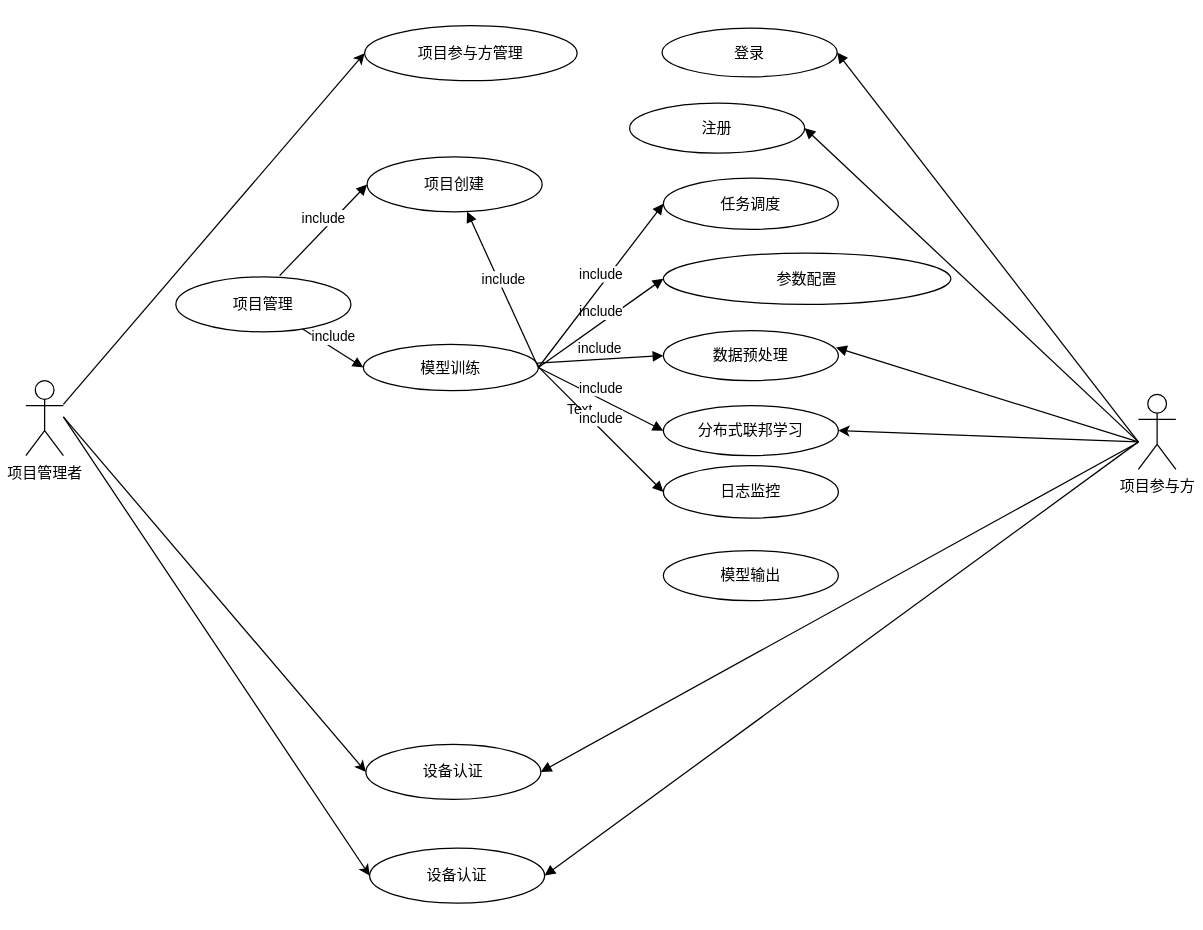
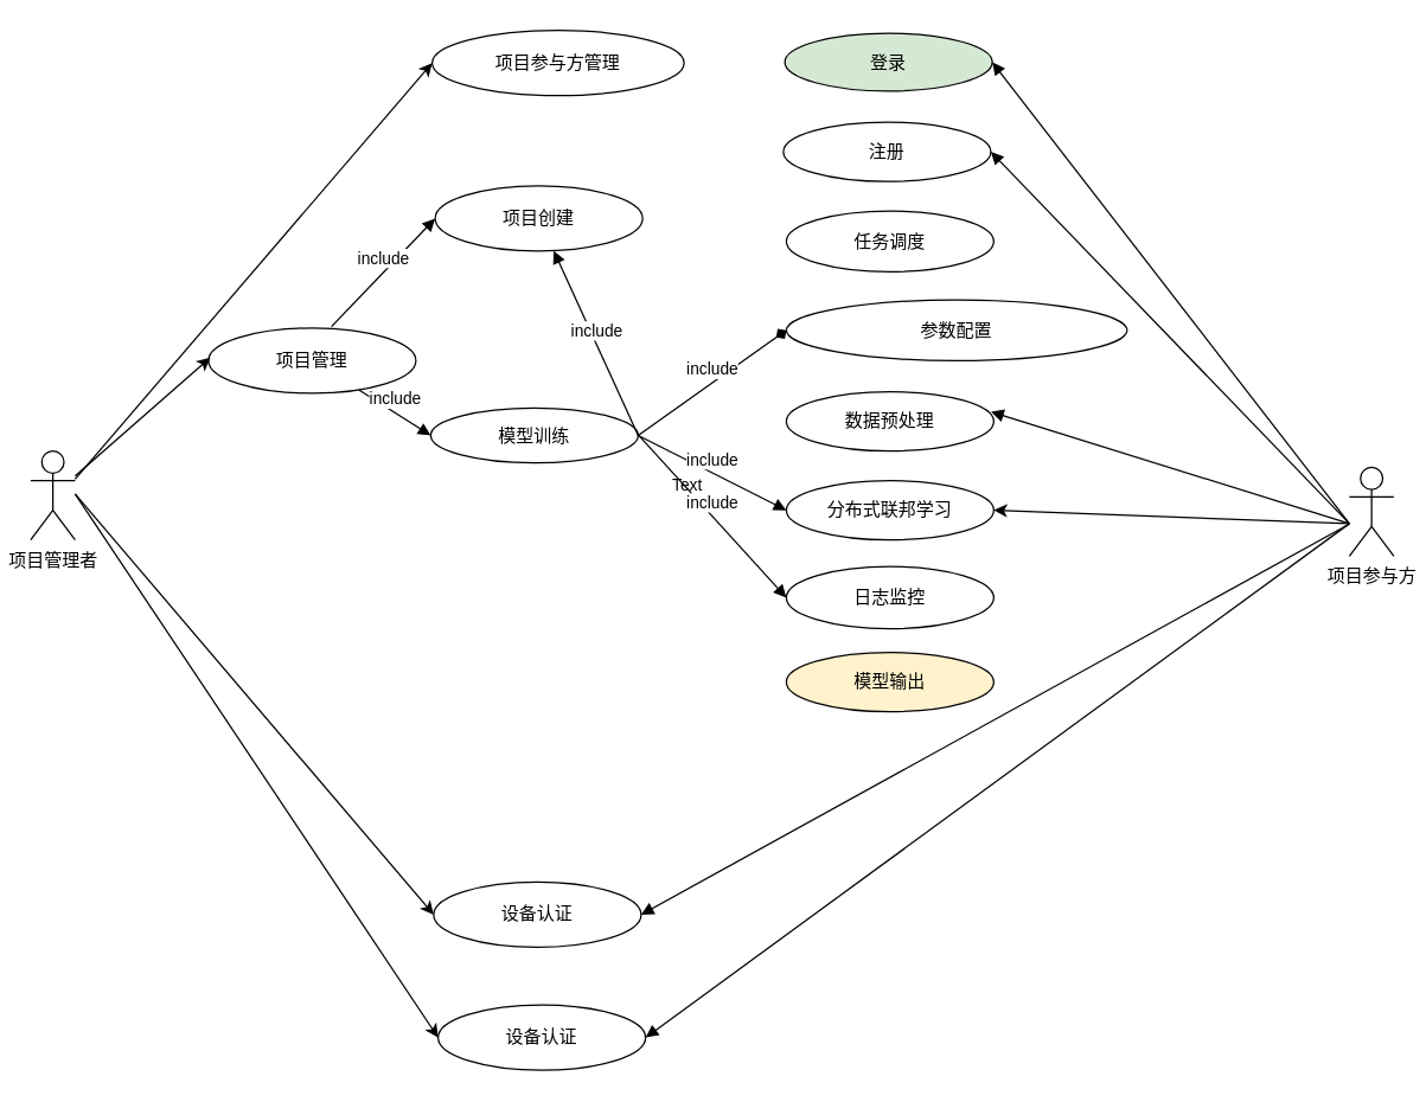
  <mxCell id="0" />
  <mxCell id="1" parent="0" />
  <mxCell id="2" value="项目管理" style="ellipse;whiteSpace=wrap;html=1;" vertex="1" parent="1"><mxGeometry x="140" y="221" width="140" height="44" as="geometry" /></mxCell>
  <mxCell id="3" value="项目管理者" style="shape=umlActor;verticalLabelPosition=bottom;verticalAlign=top;html=1;" vertex="1" parent="1"><mxGeometry x="20" y="304" width="30" height="60" as="geometry" /></mxCell>
  <mxCell id="4" style="edgeStyle=none;rounded=0;orthogonalLoop=1;jettySize=auto;html=1;entryX=1;entryY=0.5;entryDx=0;entryDy=0;" edge="1" parent="1" target="14"><mxGeometry relative="1" as="geometry"><mxPoint x="910" y="353" as="sourcePoint" /></mxGeometry></mxCell>
  <mxCell id="5" value="项目参与方" style="shape=umlActor;verticalLabelPosition=bottom;verticalAlign=top;html=1;" vertex="1" parent="1"><mxGeometry x="910" y="315" width="30" height="60" as="geometry" /></mxCell>
  <mxCell id="6" value="项目创建" style="ellipse;whiteSpace=wrap;html=1;" vertex="1" parent="1"><mxGeometry x="293" y="125" width="140" height="44" as="geometry" /></mxCell>
  <mxCell id="7" value="模型训练" style="ellipse;whiteSpace=wrap;html=1;" vertex="1" parent="1"><mxGeometry x="290" y="275" width="140" height="37" as="geometry" /></mxCell>
+ <mxCell id="8" style="edgeStyle=none;rounded=0;orthogonalLoop=1;jettySize=auto;html=1;entryX=0.009;entryY=0.452;entryDx=0;entryDy=0;entryPerimeter=0;" edge="1" parent="1" source="3" target="2"><mxGeometry relative="1" as="geometry" /></mxCell>
  <mxCell id="9" value="任务调度" style="ellipse;whiteSpace=wrap;html=1;" vertex="1" parent="1"><mxGeometry x="530" y="142" width="140" height="41" as="geometry" /></mxCell>
  <mxCell id="10" value="数据预处理" style="ellipse;whiteSpace=wrap;html=1;" vertex="1" parent="1"><mxGeometry x="530" y="264" width="140" height="40" as="geometry" /></mxCell>
  <mxCell id="11" value="参数配置" style="ellipse;whiteSpace=wrap;html=1;" vertex="1" parent="1"><mxGeometry x="530" y="202" width="230" height="41" as="geometry" /></mxCell>
- <mxCell id="12" value="日志监控" style="ellipse;whiteSpace=wrap;html=1;" vertex="1" parent="1"><mxGeometry x="530" y="372" width="140" height="42" as="geometry" /></mxCell>
- <mxCell id="13" value="模型输出" style="ellipse;whiteSpace=wrap;html=1;" vertex="1" parent="1"><mxGeometry x="530" y="440" width="140" height="40" as="geometry" /></mxCell>
+ <mxCell id="12" value="日志监控" style="ellipse;whiteSpace=wrap;html=1;" vertex="1" parent="1"><mxGeometry x="530" y="382" width="140" height="42" as="geometry" /></mxCell>
+ <mxCell id="13" value="模型输出" style="ellipse;whiteSpace=wrap;html=1;fillColor=#fff2cc;" vertex="1" parent="1"><mxGeometry x="530" y="440" width="140" height="40" as="geometry" /></mxCell>
  <mxCell id="14" value="分布式联邦学习" style="ellipse;whiteSpace=wrap;html=1;" vertex="1" parent="1"><mxGeometry x="530" y="324" width="140" height="40" as="geometry" /></mxCell>
  <mxCell id="15" value="" style="html=1;verticalAlign=bottom;endArrow=block;curved=0;rounded=0;entryX=0.987;entryY=0.338;entryDx=0;entryDy=0;entryPerimeter=0;" edge="1" parent="1" target="10"><mxGeometry x="-0.005" width="80" relative="1" as="geometry"><mxPoint x="910" y="353" as="sourcePoint" /><mxPoint x="670" y="272.41" as="targetPoint" /><mxPoint as="offset" /></mxGeometry></mxCell>
  <mxCell id="16" value="include" style="html=1;verticalAlign=bottom;endArrow=block;curved=0;rounded=0;entryX=0;entryY=0.5;entryDx=0;entryDy=0;" edge="1" parent="1" source="2" target="7"><mxGeometry width="80" relative="1" as="geometry"><mxPoint x="50" y="323" as="sourcePoint" /><mxPoint x="130" y="323" as="targetPoint" /></mxGeometry></mxCell>
  <mxCell id="17" value="include" style="html=1;verticalAlign=bottom;endArrow=block;curved=0;rounded=0;entryX=0;entryY=0.5;entryDx=0;entryDy=0;exitX=0.593;exitY=-0.023;exitDx=0;exitDy=0;exitPerimeter=0;" edge="1" parent="1" source="2" target="6"><mxGeometry width="80" relative="1" as="geometry"><mxPoint x="240" y="253" as="sourcePoint" /><mxPoint x="320" y="253" as="targetPoint" /></mxGeometry></mxCell>
- <mxCell id="18" value="include" style="html=1;verticalAlign=bottom;endArrow=block;curved=0;rounded=0;exitX=0.995;exitY=0.407;exitDx=0;exitDy=0;exitPerimeter=0;entryX=0;entryY=0.5;entryDx=0;entryDy=0;" edge="1" parent="1" source="7" target="10"><mxGeometry width="80" relative="1" as="geometry"><mxPoint x="430" y="393" as="sourcePoint" /><mxPoint x="531" y="233" as="targetPoint" /></mxGeometry></mxCell>
- <mxCell id="19" value="include" style="html=1;verticalAlign=bottom;endArrow=block;curved=0;rounded=0;entryX=0;entryY=0.5;entryDx=0;entryDy=0;exitX=1;exitY=0.5;exitDx=0;exitDy=0;" edge="1" parent="1" source="7" target="11"><mxGeometry x="-0.002" width="80" relative="1" as="geometry"><mxPoint x="440" y="403" as="sourcePoint" /><mxPoint x="541" y="244" as="targetPoint" /><mxPoint as="offset" /></mxGeometry></mxCell>
+ <mxCell id="19" value="include" style="html=1;verticalAlign=bottom;endArrow=diamond;curved=0;rounded=0;entryX=0;entryY=0.5;entryDx=0;entryDy=0;exitX=1;exitY=0.5;exitDx=0;exitDy=0;" edge="1" parent="1" source="7" target="11"><mxGeometry x="-0.002" width="80" relative="1" as="geometry"><mxPoint x="440" y="403" as="sourcePoint" /><mxPoint x="541" y="244" as="targetPoint" /><mxPoint as="offset" /></mxGeometry></mxCell>
  <mxCell id="20" value="include" style="html=1;verticalAlign=bottom;endArrow=block;curved=0;rounded=0;exitX=1;exitY=0.5;exitDx=0;exitDy=0;entryX=0;entryY=0.5;entryDx=0;entryDy=0;" edge="1" parent="1" source="7" target="14"><mxGeometry width="80" relative="1" as="geometry"><mxPoint x="440" y="403" as="sourcePoint" /><mxPoint x="530" y="353" as="targetPoint" /></mxGeometry></mxCell>
  <mxCell id="21" value="Text" style="edgeLabel;html=1;align=center;verticalAlign=middle;resizable=0;points=[];" vertex="1" connectable="0" parent="20"><mxGeometry x="-0.221" y="-15" relative="1" as="geometry"><mxPoint as="offset" /></mxGeometry></mxCell>
  <mxCell id="22" value="include" style="html=1;verticalAlign=bottom;endArrow=block;curved=0;rounded=0;entryX=0;entryY=0.5;entryDx=0;entryDy=0;" edge="1" parent="1" target="12"><mxGeometry width="80" relative="1" as="geometry"><mxPoint x="430" y="293" as="sourcePoint" /><mxPoint x="531" y="413" as="targetPoint" /></mxGeometry></mxCell>
  <mxCell id="23" value="include" style="html=1;verticalAlign=bottom;endArrow=block;curved=0;rounded=0;exitX=1;exitY=0.5;exitDx=0;exitDy=0;" edge="1" parent="1" source="7" target="6"><mxGeometry x="-0.005" width="80" relative="1" as="geometry"><mxPoint x="440" y="403" as="sourcePoint" /><mxPoint x="532" y="473" as="targetPoint" /><mxPoint as="offset" /></mxGeometry></mxCell>
- <mxCell id="24" value="include" style="html=1;verticalAlign=bottom;endArrow=block;curved=0;rounded=0;exitX=1;exitY=0.5;exitDx=0;exitDy=0;entryX=0;entryY=0.5;entryDx=0;entryDy=0;" edge="1" parent="1" source="7" target="9"><mxGeometry width="80" relative="1" as="geometry"><mxPoint x="450" y="413" as="sourcePoint" /><mxPoint x="530" y="533" as="targetPoint" /></mxGeometry></mxCell>
- <mxCell id="25" value="登录" style="ellipse;whiteSpace=wrap;html=1;" vertex="1" parent="1"><mxGeometry x="529" y="22" width="140" height="39" as="geometry" /></mxCell>
- <mxCell id="26" value="注册" style="ellipse;whiteSpace=wrap;html=1;" vertex="1" parent="1"><mxGeometry x="503" y="82" width="140" height="40" as="geometry" /></mxCell>
+ <mxCell id="25" value="登录" style="ellipse;whiteSpace=wrap;html=1;fillColor=#d5e8d4;" vertex="1" parent="1"><mxGeometry x="529" y="22" width="140" height="39" as="geometry" /></mxCell>
+ <mxCell id="26" value="注册" style="ellipse;whiteSpace=wrap;html=1;" vertex="1" parent="1"><mxGeometry x="528" y="82" width="140" height="40" as="geometry" /></mxCell>
  <mxCell id="27" value="项目参与方管理" style="ellipse;whiteSpace=wrap;html=1;" vertex="1" parent="1"><mxGeometry x="291" y="20" width="170" height="44" as="geometry" /></mxCell>
  <mxCell id="28" value="" style="html=1;verticalAlign=bottom;endArrow=block;curved=0;rounded=0;entryX=1;entryY=0.5;entryDx=0;entryDy=0;" edge="1" parent="1" target="26"><mxGeometry x="-0.005" width="80" relative="1" as="geometry"><mxPoint x="910" y="353" as="sourcePoint" /><mxPoint x="678" y="288" as="targetPoint" /><mxPoint as="offset" /></mxGeometry></mxCell>
  <mxCell id="29" value="" style="html=1;verticalAlign=bottom;endArrow=block;curved=0;rounded=0;entryX=1;entryY=0.5;entryDx=0;entryDy=0;" edge="1" parent="1" target="25"><mxGeometry x="-0.005" width="80" relative="1" as="geometry"><mxPoint x="910" y="353" as="sourcePoint" /><mxPoint x="669" y="110" as="targetPoint" /><mxPoint as="offset" /></mxGeometry></mxCell>
  <mxCell id="30" style="edgeStyle=none;rounded=0;orthogonalLoop=1;jettySize=auto;html=1;entryX=0;entryY=0.5;entryDx=0;entryDy=0;" edge="1" parent="1" target="27"><mxGeometry relative="1" as="geometry"><mxPoint x="50" y="323" as="sourcePoint" /><mxPoint x="151" y="303" as="targetPoint" /></mxGeometry></mxCell>
  <mxCell id="31" value="设备认证" style="ellipse;whiteSpace=wrap;html=1;" vertex="1" parent="1"><mxGeometry x="295" y="678" width="140" height="44" as="geometry" /></mxCell>
  <mxCell id="32" value="设备认证" style="ellipse;whiteSpace=wrap;html=1;" vertex="1" parent="1"><mxGeometry x="292" y="595" width="140" height="44" as="geometry" /></mxCell>
  <mxCell id="33" style="edgeStyle=none;rounded=0;orthogonalLoop=1;jettySize=auto;html=1;entryX=0;entryY=0.5;entryDx=0;entryDy=0;" edge="1" parent="1" target="32"><mxGeometry relative="1" as="geometry"><mxPoint x="50" y="333" as="sourcePoint" /><mxPoint x="151" y="303" as="targetPoint" /></mxGeometry></mxCell>
  <mxCell id="34" style="edgeStyle=none;rounded=0;orthogonalLoop=1;jettySize=auto;html=1;entryX=0;entryY=0.5;entryDx=0;entryDy=0;" edge="1" parent="1" target="31"><mxGeometry relative="1" as="geometry"><mxPoint x="50" y="333" as="sourcePoint" /><mxPoint x="310" y="605" as="targetPoint" /></mxGeometry></mxCell>
  <mxCell id="35" value="" style="html=1;verticalAlign=bottom;endArrow=block;curved=0;rounded=0;entryX=1;entryY=0.5;entryDx=0;entryDy=0;" edge="1" parent="1" source="5" target="32"><mxGeometry width="80" relative="1" as="geometry"><mxPoint x="730" y="363" as="sourcePoint" /><mxPoint x="810" y="363" as="targetPoint" /></mxGeometry></mxCell>
  <mxCell id="36" value="" style="html=1;verticalAlign=bottom;endArrow=block;curved=0;rounded=0;entryX=1;entryY=0.5;entryDx=0;entryDy=0;" edge="1" parent="1" target="31"><mxGeometry width="80" relative="1" as="geometry"><mxPoint x="910" y="353" as="sourcePoint" /><mxPoint x="442" y="627" as="targetPoint" /></mxGeometry></mxCell>
